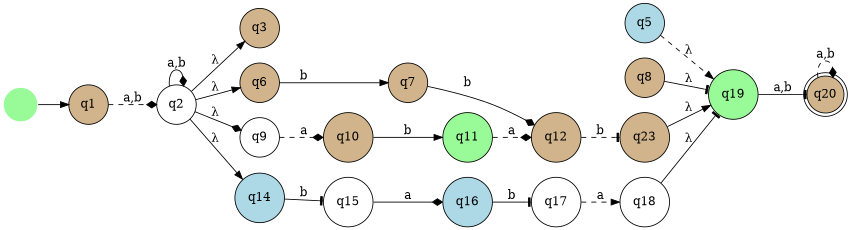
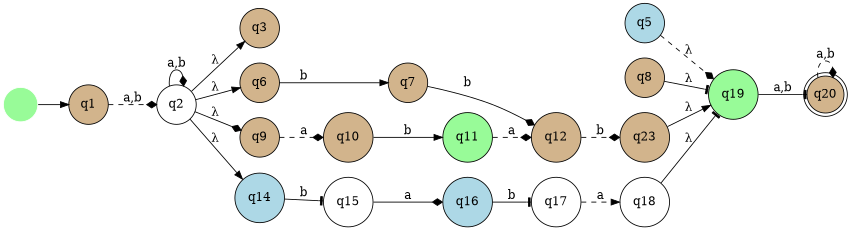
  digraph {
    rankdir=LR
    node [fillcolor=tan margin=0.1 shape=circle style=filled]
    edge [arrowhead=normal style=solid]
    q20 [margin=0 shape=doublecircle]
    " " [color=white fillcolor=palegreen width=0]
    q1
    q2 [fillcolor=white]
    q3
    q6
-   q9 [fillcolor=white]
+   q9
    q14 [fillcolor=lightblue]
    q7
    q10
    q15 [fillcolor=white]
    q12
    q11 [fillcolor=palegreen]
    q16 [fillcolor=lightblue]
    q5 [fillcolor=lightblue]
    q19 [fillcolor=palegreen]
    q8
    n18 [label=q23]
    q17 [fillcolor=white]
    q18 [fillcolor=white]
    q20 -> q20 [arrowhead=diamond label="a,b" style=dashed]
    " " -> q1
    q1 -> q2 [arrowhead=diamond label="a,b" style=dashed]
    q2 -> q2 [arrowhead=diamond label="a,b"]
    q2 -> q3 [label=<&#955;>]
    q2 -> q6 [label=<&#955;>]
    q2 -> q9 [arrowhead=diamond label=<&#955;>]
    q2 -> q14 [label=<&#955;>]
    q6 -> q7 [label=b]
    q9 -> q10 [arrowhead=diamond label=a style=dashed]
    q14 -> q15 [arrowhead=tee label=b]
    q7 -> q12 [arrowhead=diamond label=b]
    q10 -> q11 [label=b]
    q15 -> q16 [arrowhead=diamond label=a]
-   q12 -> n18 [arrowhead=tee label=b style=dashed]
+   q12 -> n18 [arrowhead=diamond label=b style=dashed]
    q11 -> q12 [arrowhead=diamond label=a style=dashed]
    q16 -> q17 [arrowhead=tee label=b]
-   q5 -> q19 [label=<&#955;> style=dashed]
+   q5 -> q19 [arrowhead=diamond label=<&#955;> style=dashed]
    q19 -> q20 [arrowhead=tee label="a,b"]
    q8 -> q19 [arrowhead=tee label=<&#955;>]
    n18 -> q19 [label=<&#955;>]
    q17 -> q18 [label=a style=dashed]
    q18 -> q19 [arrowhead=tee label=<&#955;>]
  }
